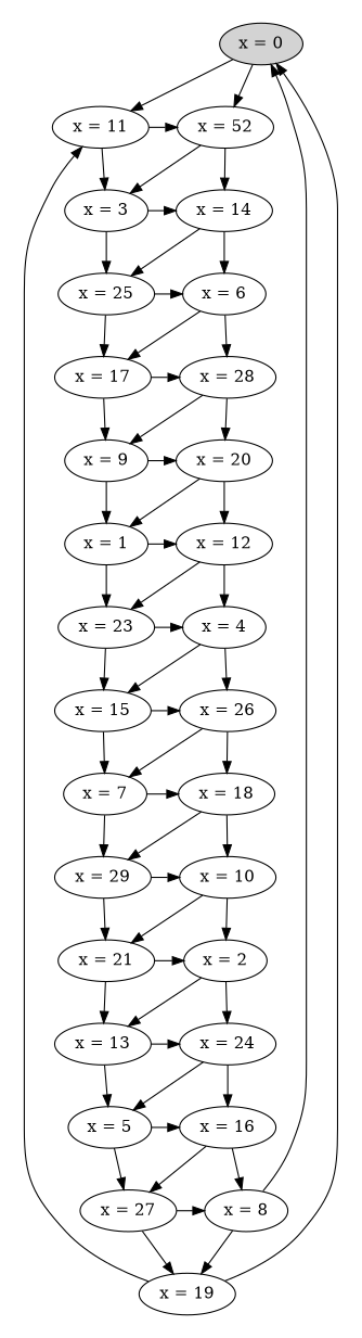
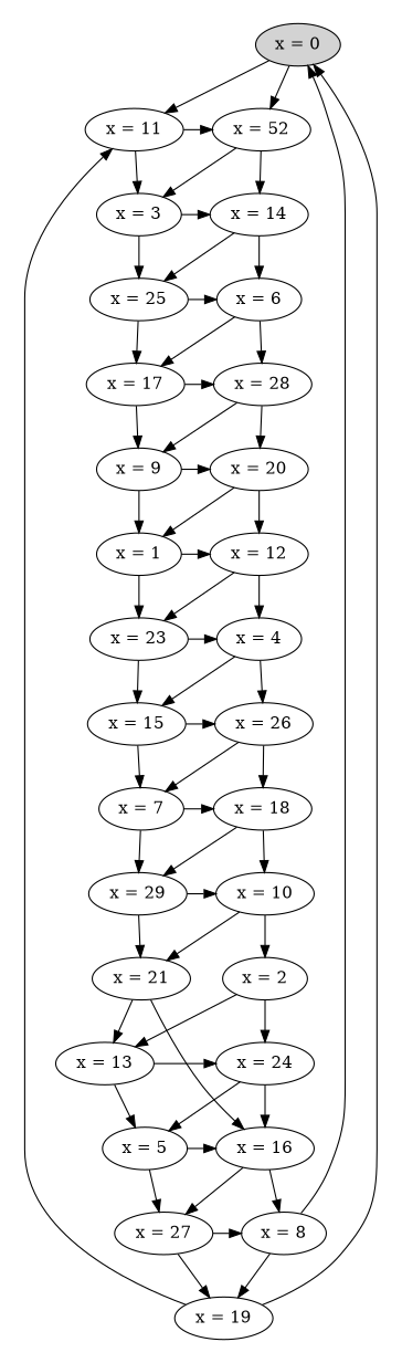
  strict digraph {
    nodesep=0.35
    edge [color=black fontcolor=black]
    n1 [label="x = 0" style=filled]
    n2 [label="x = 11"]
    n3 [label="x = 52"]
    n4 [label="x = 3"]
    n5 [label="x = 14"]
    n6 [label="x = 25"]
    n7 [label="x = 6"]
    n8 [label="x = 17"]
    n9 [label="x = 28"]
    n10 [label="x = 9"]
    n11 [label="x = 20"]
    n12 [label="x = 1"]
    n13 [label="x = 12"]
    n14 [label="x = 23"]
    n15 [label="x = 4"]
    n16 [label="x = 15"]
    n17 [label="x = 26"]
    n18 [label="x = 7"]
    n19 [label="x = 18"]
    n20 [label="x = 29"]
    n21 [label="x = 10"]
    n22 [label="x = 21"]
    n23 [label="x = 2"]
    n24 [label="x = 13"]
    n25 [label="x = 24"]
    n26 [label="x = 5"]
    n27 [label="x = 16"]
    n28 [label="x = 27"]
    n29 [label="x = 8"]
    n30 [label="x = 19"]
    subgraph cluster_1 {
      color=white
      subgraph sub_2 {
        color=white
        rank=same
        n1
      }
      subgraph sub_3 {
        color=white
        rank=same
        n2
        n3
      }
      subgraph sub_4 {
        color=white
        rank=same
        n4
        n5
      }
      subgraph sub_5 {
        color=white
        rank=same
        n6
        n7
      }
      subgraph sub_6 {
        color=white
        rank=same
        n8
        n9
      }
      subgraph sub_7 {
        color=white
        rank=same
        n10
        n11
      }
      subgraph sub_8 {
        color=white
        rank=same
        n12
        n13
      }
      subgraph sub_9 {
        color=white
        rank=same
        n14
        n15
      }
      subgraph sub_10 {
        color=white
        rank=same
        n16
        n17
      }
      subgraph sub_11 {
        color=white
        rank=same
        n18
        n19
      }
      subgraph sub_12 {
        color=white
        rank=same
        n20
        n21
      }
      subgraph sub_13 {
        color=white
        rank=same
        n22
        n23
      }
      subgraph sub_14 {
        color=white
        rank=same
        n24
        n25
      }
      subgraph sub_15 {
        color=white
        rank=same
        n26
        n27
      }
      subgraph sub_16 {
        color=white
        rank=same
        n28
        n29
      }
      subgraph sub_17 {
        color=white
        rank=same
        n30
      }
    }
    n1 -> n2
    n1 -> n3
    n2 -> n3
    n2 -> n4
    n3 -> n4
    n3 -> n5
    n4 -> n5
    n4 -> n6
    n5 -> n6
    n5 -> n7
    n6 -> n7
    n6 -> n8
    n7 -> n8
    n7 -> n9
    n8 -> n9
    n8 -> n10
    n9 -> n10
    n9 -> n11
    n10 -> n11
    n10 -> n12
    n11 -> n12
    n11 -> n13
    n12 -> n13
    n12 -> n14
    n13 -> n14
    n13 -> n15
    n14 -> n15
    n14 -> n16
    n15 -> n16
    n15 -> n17
    n16 -> n17
    n16 -> n18
    n17 -> n18
    n17 -> n19
    n18 -> n19
    n18 -> n20
    n19 -> n20
    n19 -> n21
    n20 -> n21
    n20 -> n22
    n21 -> n22
    n21 -> n23
-   n22 -> n23
+   n22 -> n27
    n22 -> n24
    n23 -> n24
    n23 -> n25
    n24 -> n25
    n24 -> n26
    n25 -> n26
    n25 -> n27
    n26 -> n27
    n26 -> n28
    n27 -> n28
    n27 -> n29
    n28 -> n29
    n28 -> n30
    n29 -> n1
    n29 -> n30
    n30 -> n1
    n30 -> n2
  }
